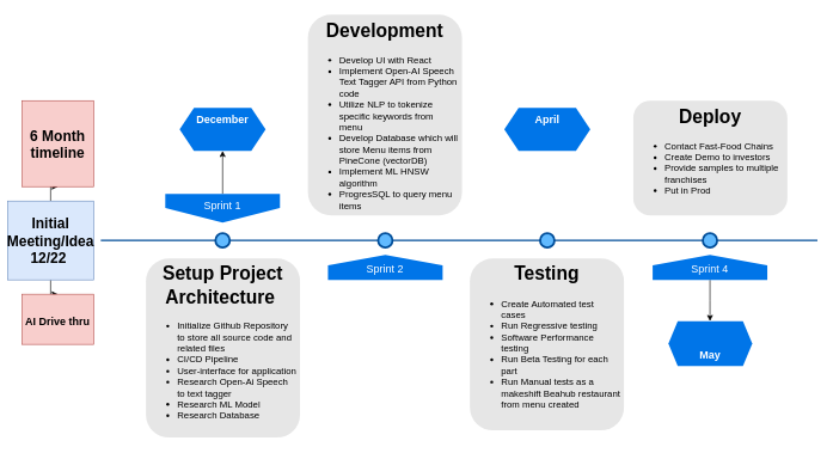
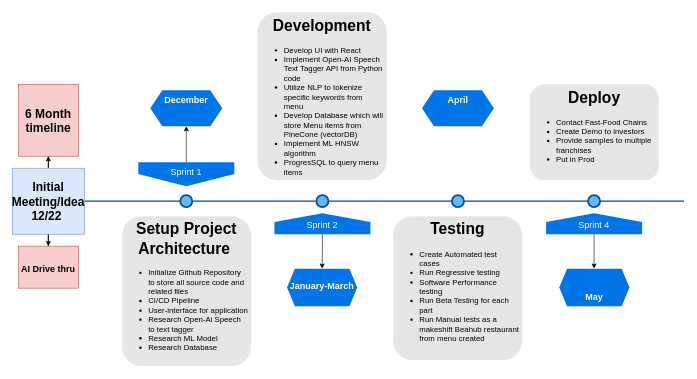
  <mxCell id="0" />
  <mxCell id="1" parent="0" />
  <mxCell id="2" value="" style="line;strokeWidth=2;html=1;fillColor=none;fontSize=28;fontColor=#004D99;strokeColor=#004D99;" parent="1" vertex="1"><mxGeometry x="140" y="330" width="1000" height="10" as="geometry" /></mxCell>
  <mxCell id="3" value="" style="edgeStyle=orthogonalEdgeStyle;rounded=0;orthogonalLoop=1;jettySize=auto;html=1;" edge="1" parent="1" source="4" target="22"><mxGeometry relative="1" as="geometry" /></mxCell>
  <mxCell id="4" value="Sprint 1" style="shape=offPageConnector;whiteSpace=wrap;html=1;fillColor=#0075E8;fontSize=15;fontColor=#FFFFFF;size=0.509;verticalAlign=top;strokeColor=none;" parent="1" vertex="1"><mxGeometry x="230" y="270" width="160" height="40" as="geometry" /></mxCell>
+ <mxCell id="5" value="" style="edgeStyle=orthogonalEdgeStyle;rounded=0;orthogonalLoop=1;jettySize=auto;html=1;" edge="1" parent="1" source="6" target="23"><mxGeometry relative="1" as="geometry" /></mxCell>
  <mxCell id="6" value="&lt;span&gt;Sprint 2&lt;/span&gt;" style="shape=offPageConnector;whiteSpace=wrap;html=1;fillColor=#0075E8;fontSize=15;fontColor=#FFFFFF;size=0.418;flipV=1;verticalAlign=bottom;strokeColor=none;spacingBottom=4;" parent="1" vertex="1"><mxGeometry x="457" y="355" width="160" height="35" as="geometry" /></mxCell>
  <mxCell id="7" value="" style="edgeStyle=orthogonalEdgeStyle;rounded=0;orthogonalLoop=1;jettySize=auto;html=1;" edge="1" parent="1" source="8"><mxGeometry relative="1" as="geometry"><mxPoint x="990" y="447.5" as="targetPoint" /></mxGeometry></mxCell>
  <mxCell id="8" value="&lt;span&gt;Sprint 4&lt;/span&gt;" style="shape=offPageConnector;whiteSpace=wrap;html=1;fillColor=#0075E8;fontSize=15;fontColor=#FFFFFF;size=0.418;flipV=1;verticalAlign=bottom;strokeColor=none;spacingBottom=4;" parent="1" vertex="1"><mxGeometry x="910" y="355" width="160" height="35" as="geometry" /></mxCell>
  <mxCell id="9" value="" style="ellipse;whiteSpace=wrap;html=1;fillColor=#61BAFF;fontSize=28;fontColor=#004D99;strokeWidth=3;strokeColor=#004D99;" parent="1" vertex="1"><mxGeometry x="300" y="325" width="20" height="20" as="geometry" /></mxCell>
  <mxCell id="10" value="" style="ellipse;whiteSpace=wrap;html=1;fillColor=#61BAFF;fontSize=28;fontColor=#004D99;strokeWidth=3;strokeColor=#004D99;" parent="1" vertex="1"><mxGeometry x="527" y="325" width="20" height="20" as="geometry" /></mxCell>
  <mxCell id="11" value="" style="ellipse;whiteSpace=wrap;html=1;fillColor=#61BAFF;fontSize=28;fontColor=#004D99;strokeWidth=3;strokeColor=#004D99;" parent="1" vertex="1"><mxGeometry x="753" y="325" width="20" height="20" as="geometry" /></mxCell>
  <mxCell id="12" value="" style="ellipse;whiteSpace=wrap;html=1;fillColor=#61BAFF;fontSize=28;fontColor=#004D99;strokeWidth=3;strokeColor=#004D99;" parent="1" vertex="1"><mxGeometry x="980" y="325" width="20" height="20" as="geometry" /></mxCell>
  <mxCell id="13" value="&lt;h1&gt;Setup Project Architecture&amp;nbsp;&lt;/h1&gt;&lt;p&gt;&lt;/p&gt;&lt;ul&gt;&lt;li style=&quot;text-align: left;&quot;&gt;Initialize Github Repository to store all source code and related files&lt;/li&gt;&lt;li style=&quot;text-align: left;&quot;&gt;CI/CD Pipeline&lt;/li&gt;&lt;li style=&quot;text-align: left;&quot;&gt;User-interface for application&lt;/li&gt;&lt;li style=&quot;text-align: left;&quot;&gt;Research Open-Ai Speech to text tagger&amp;nbsp;&lt;/li&gt;&lt;li style=&quot;text-align: left;&quot;&gt;Research ML Model&lt;/li&gt;&lt;li style=&quot;text-align: left;&quot;&gt;Research Database&amp;nbsp;&lt;/li&gt;&lt;/ul&gt;&lt;p&gt;&lt;/p&gt;" style="text;html=1;spacing=5;spacingTop=-20;whiteSpace=wrap;overflow=hidden;strokeColor=none;strokeWidth=3;fillColor=#E6E6E6;fontSize=13;fontColor=#000000;align=center;rounded=1;" parent="1" vertex="1"><mxGeometry x="203" y="360" width="215" height="250" as="geometry" /></mxCell>
  <mxCell id="14" value="&lt;h1&gt;Development&lt;/h1&gt;&lt;div&gt;&lt;ul&gt;&lt;li style=&quot;text-align: left;&quot;&gt;Develop UI with React&amp;nbsp;&lt;/li&gt;&lt;li style=&quot;text-align: left;&quot;&gt;Implement Open-AI Speech Text Tagger API from Python code&lt;/li&gt;&lt;li style=&quot;text-align: left;&quot;&gt;Utilize NLP to tokenize specific keywords from menu&lt;/li&gt;&lt;li style=&quot;text-align: left;&quot;&gt;Develop Database which will store Menu items from PineCone (vectorDB)&lt;/li&gt;&lt;li style=&quot;text-align: left;&quot;&gt;Implement ML HNSW algorithm&lt;/li&gt;&lt;li style=&quot;text-align: left;&quot;&gt;ProgresSQL to query menu items&amp;nbsp;&lt;/li&gt;&lt;li style=&quot;text-align: left;&quot;&gt;&lt;br&gt;&lt;/li&gt;&lt;/ul&gt;&lt;/div&gt;" style="text;html=1;spacing=5;spacingTop=-20;whiteSpace=wrap;overflow=hidden;strokeColor=none;strokeWidth=3;fillColor=#E6E6E6;fontSize=13;fontColor=#000000;align=center;rounded=1;" parent="1" vertex="1"><mxGeometry x="429" y="20" width="215" height="280" as="geometry" /></mxCell>
  <mxCell id="15" value="&lt;h1&gt;Testing&lt;/h1&gt;&lt;p&gt;&lt;/p&gt;&lt;ul&gt;&lt;li style=&quot;text-align: left;&quot;&gt;Create Automated test cases&amp;nbsp;&lt;/li&gt;&lt;li style=&quot;text-align: left;&quot;&gt;Run Regressive testing&amp;nbsp;&lt;/li&gt;&lt;li style=&quot;text-align: left;&quot;&gt;Software Performance testing&lt;/li&gt;&lt;li style=&quot;text-align: left;&quot;&gt;Run Beta Testing for each part&amp;nbsp;&lt;/li&gt;&lt;li style=&quot;text-align: left;&quot;&gt;Run Manual tests as a makeshift Beahub restaurant from menu created&amp;nbsp;&lt;/li&gt;&lt;/ul&gt;&lt;p&gt;&lt;/p&gt;" style="text;html=1;spacing=5;spacingTop=-20;whiteSpace=wrap;overflow=hidden;strokeColor=none;strokeWidth=3;fillColor=#E6E6E6;fontSize=13;fontColor=#000000;align=center;rounded=1;" parent="1" vertex="1"><mxGeometry x="655" y="360" width="215" height="240" as="geometry" /></mxCell>
  <mxCell id="16" value="&lt;h1&gt;Deploy&lt;/h1&gt;&lt;p&gt;&lt;/p&gt;&lt;ul&gt;&lt;li style=&quot;text-align: left;&quot;&gt;Contact Fast-Food Chains&amp;nbsp;&lt;/li&gt;&lt;li style=&quot;text-align: left;&quot;&gt;Create Demo to investors&lt;/li&gt;&lt;li style=&quot;text-align: left;&quot;&gt;Provide samples to multiple franchises&lt;/li&gt;&lt;li style=&quot;text-align: left;&quot;&gt;Put in Prod&amp;nbsp;&lt;/li&gt;&lt;/ul&gt;&lt;p&gt;&lt;/p&gt;" style="text;html=1;spacing=5;spacingTop=-20;whiteSpace=wrap;overflow=hidden;strokeColor=none;strokeWidth=3;fillColor=#E6E6E6;fontSize=13;fontColor=#000000;align=center;rounded=1;" parent="1" vertex="1"><mxGeometry x="883" y="140" width="215" height="160" as="geometry" /></mxCell>
  <mxCell id="17" value="" style="edgeStyle=orthogonalEdgeStyle;rounded=0;orthogonalLoop=1;jettySize=auto;html=1;" edge="1" parent="1" source="19" target="20"><mxGeometry relative="1" as="geometry" /></mxCell>
  <mxCell id="18" value="" style="edgeStyle=orthogonalEdgeStyle;rounded=0;orthogonalLoop=1;jettySize=auto;html=1;" edge="1" parent="1" source="19" target="21"><mxGeometry relative="1" as="geometry" /></mxCell>
- <mxCell id="19" value="Initial Meeting/Idea&lt;br style=&quot;font-size: 20px;&quot;&gt;12/22&amp;nbsp;" style="text;html=1;strokeColor=#6c8ebf;fillColor=#dae8fc;align=center;verticalAlign=middle;whiteSpace=wrap;rounded=0;fontSize=20;fontStyle=1" vertex="1" parent="1"><mxGeometry x="10" y="280" width="120" height="110" as="geometry" /></mxCell>
+ <mxCell id="19" value="Initial Meeting/Idea&lt;br style=&quot;font-size: 20px;&quot;&gt;12/22&amp;nbsp;" style="text;html=1;strokeColor=#6c8ebf;fillColor=#dae8fc;align=center;verticalAlign=middle;whiteSpace=wrap;rounded=0;fontSize=20;fontStyle=1" vertex="1" parent="1"><mxGeometry x="20" y="280" width="120" height="110" as="geometry" /></mxCell>
  <mxCell id="20" value="&lt;span style=&quot;font-size: 15px;&quot;&gt;&lt;b&gt;AI Drive thru&lt;/b&gt;&lt;/span&gt;" style="text;html=1;strokeColor=#b85450;fillColor=#f8cecc;align=center;verticalAlign=middle;whiteSpace=wrap;rounded=0;fontSize=24;" vertex="1" parent="1"><mxGeometry x="30" y="410" width="100" height="70" as="geometry" /></mxCell>
  <mxCell id="21" value="&lt;b style=&quot;border-color: var(--border-color); font-size: 20px;&quot;&gt;6 Month timeline&lt;/b&gt;" style="text;html=1;strokeColor=#b85450;fillColor=#f8cecc;align=center;verticalAlign=middle;whiteSpace=wrap;rounded=0;fontSize=20;fontStyle=1" vertex="1" parent="1"><mxGeometry x="30" y="140" width="100" height="120" as="geometry" /></mxCell>
  <mxCell id="22" value="December" style="shape=hexagon;perimeter=hexagonPerimeter2;whiteSpace=wrap;html=1;fixedSize=1;fontSize=15;verticalAlign=top;fillColor=#0075E8;strokeColor=none;fontColor=#FFFFFF;fontStyle=1" vertex="1" parent="1"><mxGeometry x="250" y="150" width="120" height="60" as="geometry" /></mxCell>
+ <mxCell id="23" value="&lt;br&gt;&lt;br&gt;&lt;br&gt;&lt;br&gt;&lt;br&gt;&lt;br&gt;&lt;br&gt;&lt;br&gt;&lt;br&gt;&lt;br&gt;&lt;br&gt;&lt;br&gt;&lt;br&gt;&lt;br&gt;&lt;br&gt;&lt;br&gt;&lt;br&gt;&lt;br&gt;&lt;br&gt;&lt;br&gt;&lt;br&gt;January-March&lt;br&gt;&lt;div style=&quot;&quot;&gt;&lt;br&gt;&lt;/div&gt;" style="shape=hexagon;perimeter=hexagonPerimeter2;whiteSpace=wrap;html=1;fixedSize=1;fontSize=15;verticalAlign=bottom;fillColor=#0075E8;strokeColor=none;fontColor=#FFFFFF;spacingBottom=4;size=13.0;fontStyle=1;movable=1;resizable=1;rotatable=1;deletable=1;editable=1;locked=0;connectable=1;align=center;" vertex="1" parent="1"><mxGeometry x="478" y="447.5" width="117" height="62.5" as="geometry" /></mxCell>
  <mxCell id="24" value="April" style="shape=hexagon;perimeter=hexagonPerimeter2;whiteSpace=wrap;html=1;fixedSize=1;fontSize=15;verticalAlign=top;fillColor=#0075E8;strokeColor=none;fontColor=#FFFFFF;fontStyle=1" vertex="1" parent="1"><mxGeometry x="703" y="150" width="120" height="60" as="geometry" /></mxCell>
  <mxCell id="25" style="edgeStyle=orthogonalEdgeStyle;rounded=0;orthogonalLoop=1;jettySize=auto;html=1;exitX=0.5;exitY=1;exitDx=0;exitDy=0;" edge="1" parent="1" source="13" target="13"><mxGeometry relative="1" as="geometry" /></mxCell>
  <mxCell id="26" value="May" style="shape=hexagon;perimeter=hexagonPerimeter2;whiteSpace=wrap;html=1;fixedSize=1;fontSize=15;verticalAlign=bottom;fillColor=#0075E8;strokeColor=none;fontColor=#FFFFFF;spacingBottom=4;size=13.0;fontStyle=1;movable=1;resizable=1;rotatable=1;deletable=1;editable=1;locked=0;connectable=1;" vertex="1" parent="1"><mxGeometry x="932" y="447.5" width="117" height="62.5" as="geometry" /></mxCell>
